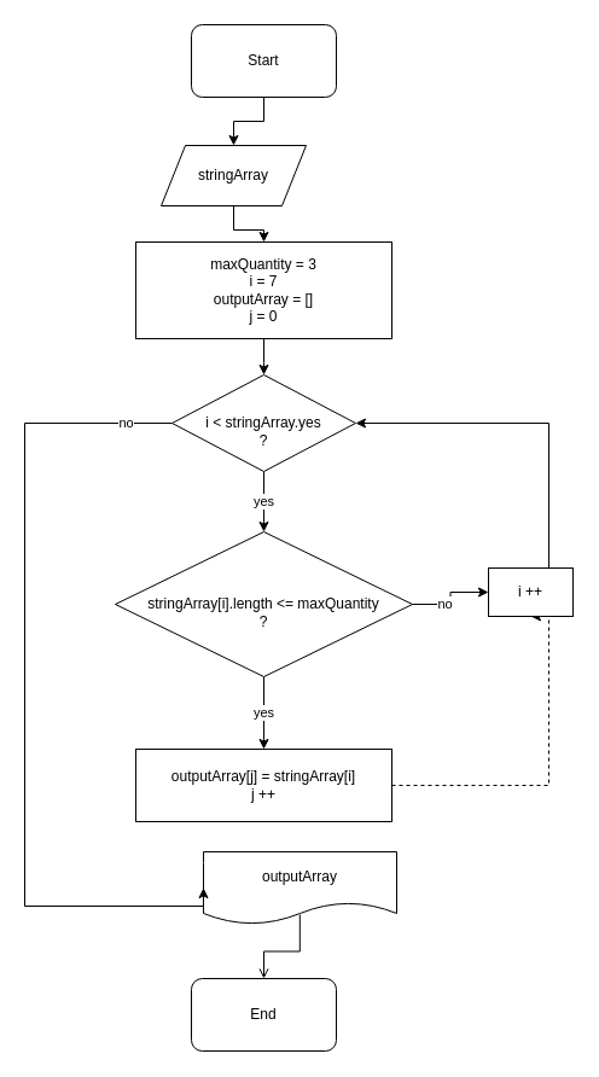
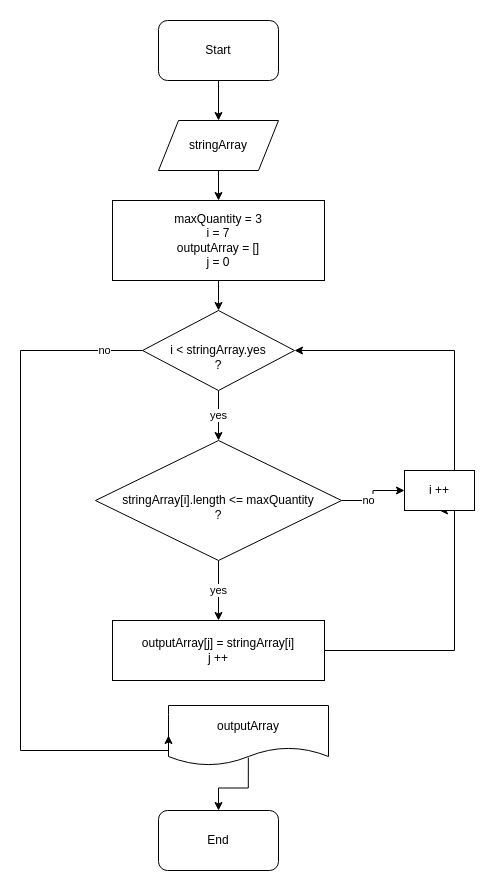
  <mxCell id="0" />
  <mxCell id="1" parent="0" />
  <mxCell id="2" style="edgeStyle=orthogonalEdgeStyle;rounded=0;orthogonalLoop=1;jettySize=auto;html=1;entryX=0.5;entryY=0;entryDx=0;entryDy=0;" parent="1" source="3" target="15" edge="1"><mxGeometry relative="1" as="geometry" /></mxCell>
  <mxCell id="3" value="Start" style="rounded=1;whiteSpace=wrap;html=1;" parent="1" vertex="1"><mxGeometry x="158" y="20" width="120" height="60" as="geometry" /></mxCell>
  <mxCell id="4" style="edgeStyle=orthogonalEdgeStyle;rounded=0;orthogonalLoop=1;jettySize=auto;html=1;" parent="1" source="5" edge="1"><mxGeometry relative="1" as="geometry"><mxPoint x="218" y="310" as="targetPoint" /></mxGeometry></mxCell>
  <mxCell id="5" value="maxQuantity = 3&lt;br&gt;i = 7&lt;br&gt;outputArray = []&lt;br&gt;j = 0" style="rounded=0;whiteSpace=wrap;html=1;" parent="1" vertex="1"><mxGeometry x="112" y="200" width="212" height="80" as="geometry" /></mxCell>
- <mxCell id="6" style="edgeStyle=orthogonalEdgeStyle;rounded=0;orthogonalLoop=1;jettySize=auto;html=1;entryX=0.5;entryY=1;entryDx=0;entryDy=0;dashed=1;" parent="1" source="7" target="16" edge="1"><mxGeometry relative="1" as="geometry"><Array as="points"><mxPoint x="454" y="650" /></Array></mxGeometry></mxCell>
+ <mxCell id="6" style="edgeStyle=orthogonalEdgeStyle;rounded=0;orthogonalLoop=1;jettySize=auto;html=1;entryX=0.5;entryY=1;entryDx=0;entryDy=0;" parent="1" source="7" target="16" edge="1"><mxGeometry relative="1" as="geometry"><Array as="points"><mxPoint x="454" y="650" /></Array></mxGeometry></mxCell>
  <mxCell id="7" value="outputArray[j] = stringArray[i]&lt;br&gt;j ++" style="rounded=0;whiteSpace=wrap;html=1;" parent="1" vertex="1"><mxGeometry x="112" y="620" width="212" height="60" as="geometry" /></mxCell>
  <mxCell id="8" value="yes" style="edgeStyle=orthogonalEdgeStyle;rounded=0;orthogonalLoop=1;jettySize=auto;html=1;entryX=0.5;entryY=0;entryDx=0;entryDy=0;" parent="1" source="10" target="7" edge="1"><mxGeometry relative="1" as="geometry"><mxPoint x="244" y="560" as="targetPoint" /></mxGeometry></mxCell>
  <mxCell id="9" value="no" style="edgeStyle=orthogonalEdgeStyle;rounded=0;orthogonalLoop=1;jettySize=auto;html=1;entryX=0;entryY=0.5;entryDx=0;entryDy=0;exitX=1;exitY=0.5;exitDx=0;exitDy=0;" parent="1" source="10" target="16" edge="1"><mxGeometry x="-0.27" relative="1" as="geometry"><mxPoint as="offset" /><mxPoint x="528" y="510" as="targetPoint" /><Array as="points" /></mxGeometry></mxCell>
  <mxCell id="10" value="&lt;br&gt;stringArray[i].length &amp;lt;= maxQuantity&lt;br&gt;?" style="rhombus;whiteSpace=wrap;html=1;" parent="1" vertex="1"><mxGeometry x="95" y="440" width="246" height="120" as="geometry" /></mxCell>
- <mxCell id="11" style="edgeStyle=orthogonalEdgeStyle;rounded=0;orthogonalLoop=1;jettySize=auto;html=1;entryX=0.5;entryY=0;entryDx=0;entryDy=0;exitX=0.499;exitY=0.867;exitDx=0;exitDy=0;exitPerimeter=0;endArrow=open;" parent="1" source="12" target="13" edge="1"><mxGeometry relative="1" as="geometry" /></mxCell>
+ <mxCell id="11" style="edgeStyle=orthogonalEdgeStyle;rounded=0;orthogonalLoop=1;jettySize=auto;html=1;entryX=0.5;entryY=0;entryDx=0;entryDy=0;exitX=0.499;exitY=0.867;exitDx=0;exitDy=0;exitPerimeter=0;" parent="1" source="12" target="13" edge="1"><mxGeometry relative="1" as="geometry" /></mxCell>
  <mxCell id="12" value="outputArray" style="shape=document;whiteSpace=wrap;html=1;boundedLbl=1;" parent="1" vertex="1"><mxGeometry x="168" y="705" width="160" height="60" as="geometry" /></mxCell>
  <mxCell id="13" value="End" style="rounded=1;whiteSpace=wrap;html=1;" parent="1" vertex="1"><mxGeometry x="158" y="810" width="120" height="60" as="geometry" /></mxCell>
  <mxCell id="14" style="edgeStyle=orthogonalEdgeStyle;rounded=0;orthogonalLoop=1;jettySize=auto;html=1;entryX=0.5;entryY=0;entryDx=0;entryDy=0;" parent="1" source="15" target="5" edge="1"><mxGeometry relative="1" as="geometry" /></mxCell>
- <mxCell id="15" value="stringArray" style="shape=parallelogram;perimeter=parallelogramPerimeter;whiteSpace=wrap;html=1;fixedSize=1;" parent="1" vertex="1"><mxGeometry x="133" y="120" width="120" height="50" as="geometry" /></mxCell>
+ <mxCell id="15" value="stringArray" style="shape=parallelogram;perimeter=parallelogramPerimeter;whiteSpace=wrap;html=1;fixedSize=1;" parent="1" vertex="1"><mxGeometry x="158" y="120" width="120" height="50" as="geometry" /></mxCell>
  <mxCell id="16" value="i ++" style="rounded=0;whiteSpace=wrap;html=1;" parent="1" vertex="1"><mxGeometry x="404" y="470" width="70" height="40" as="geometry" /></mxCell>
  <mxCell id="17" style="edgeStyle=orthogonalEdgeStyle;rounded=0;orthogonalLoop=1;jettySize=auto;html=1;entryX=1;entryY=0.5;entryDx=0;entryDy=0;exitX=0.5;exitY=0;exitDx=0;exitDy=0;" parent="1" source="16" target="20" edge="1"><mxGeometry relative="1" as="geometry"><mxPoint x="494" y="420" as="sourcePoint" /><mxPoint x="94" y="460" as="targetPoint" /><Array as="points"><mxPoint x="454" y="350" /></Array></mxGeometry></mxCell>
  <mxCell id="18" value="yes" style="edgeStyle=orthogonalEdgeStyle;rounded=0;orthogonalLoop=1;jettySize=auto;html=1;entryX=0.5;entryY=0;entryDx=0;entryDy=0;" edge="1" parent="1" source="20" target="10"><mxGeometry relative="1" as="geometry" /></mxCell>
  <mxCell id="19" value="no" style="edgeStyle=orthogonalEdgeStyle;rounded=0;orthogonalLoop=1;jettySize=auto;html=1;entryX=0;entryY=0.5;entryDx=0;entryDy=0;" edge="1" parent="1" source="20" target="12"><mxGeometry x="-0.892" relative="1" as="geometry"><Array as="points"><mxPoint x="20" y="350" /><mxPoint x="20" y="750" /></Array><mxPoint x="-1" as="offset" /></mxGeometry></mxCell>
  <mxCell id="20" value="&lt;br&gt;i &amp;lt; stringArray.yes&lt;br&gt;?" style="rhombus;whiteSpace=wrap;html=1;" vertex="1" parent="1"><mxGeometry x="142" y="310" width="152" height="80" as="geometry" /></mxCell>
